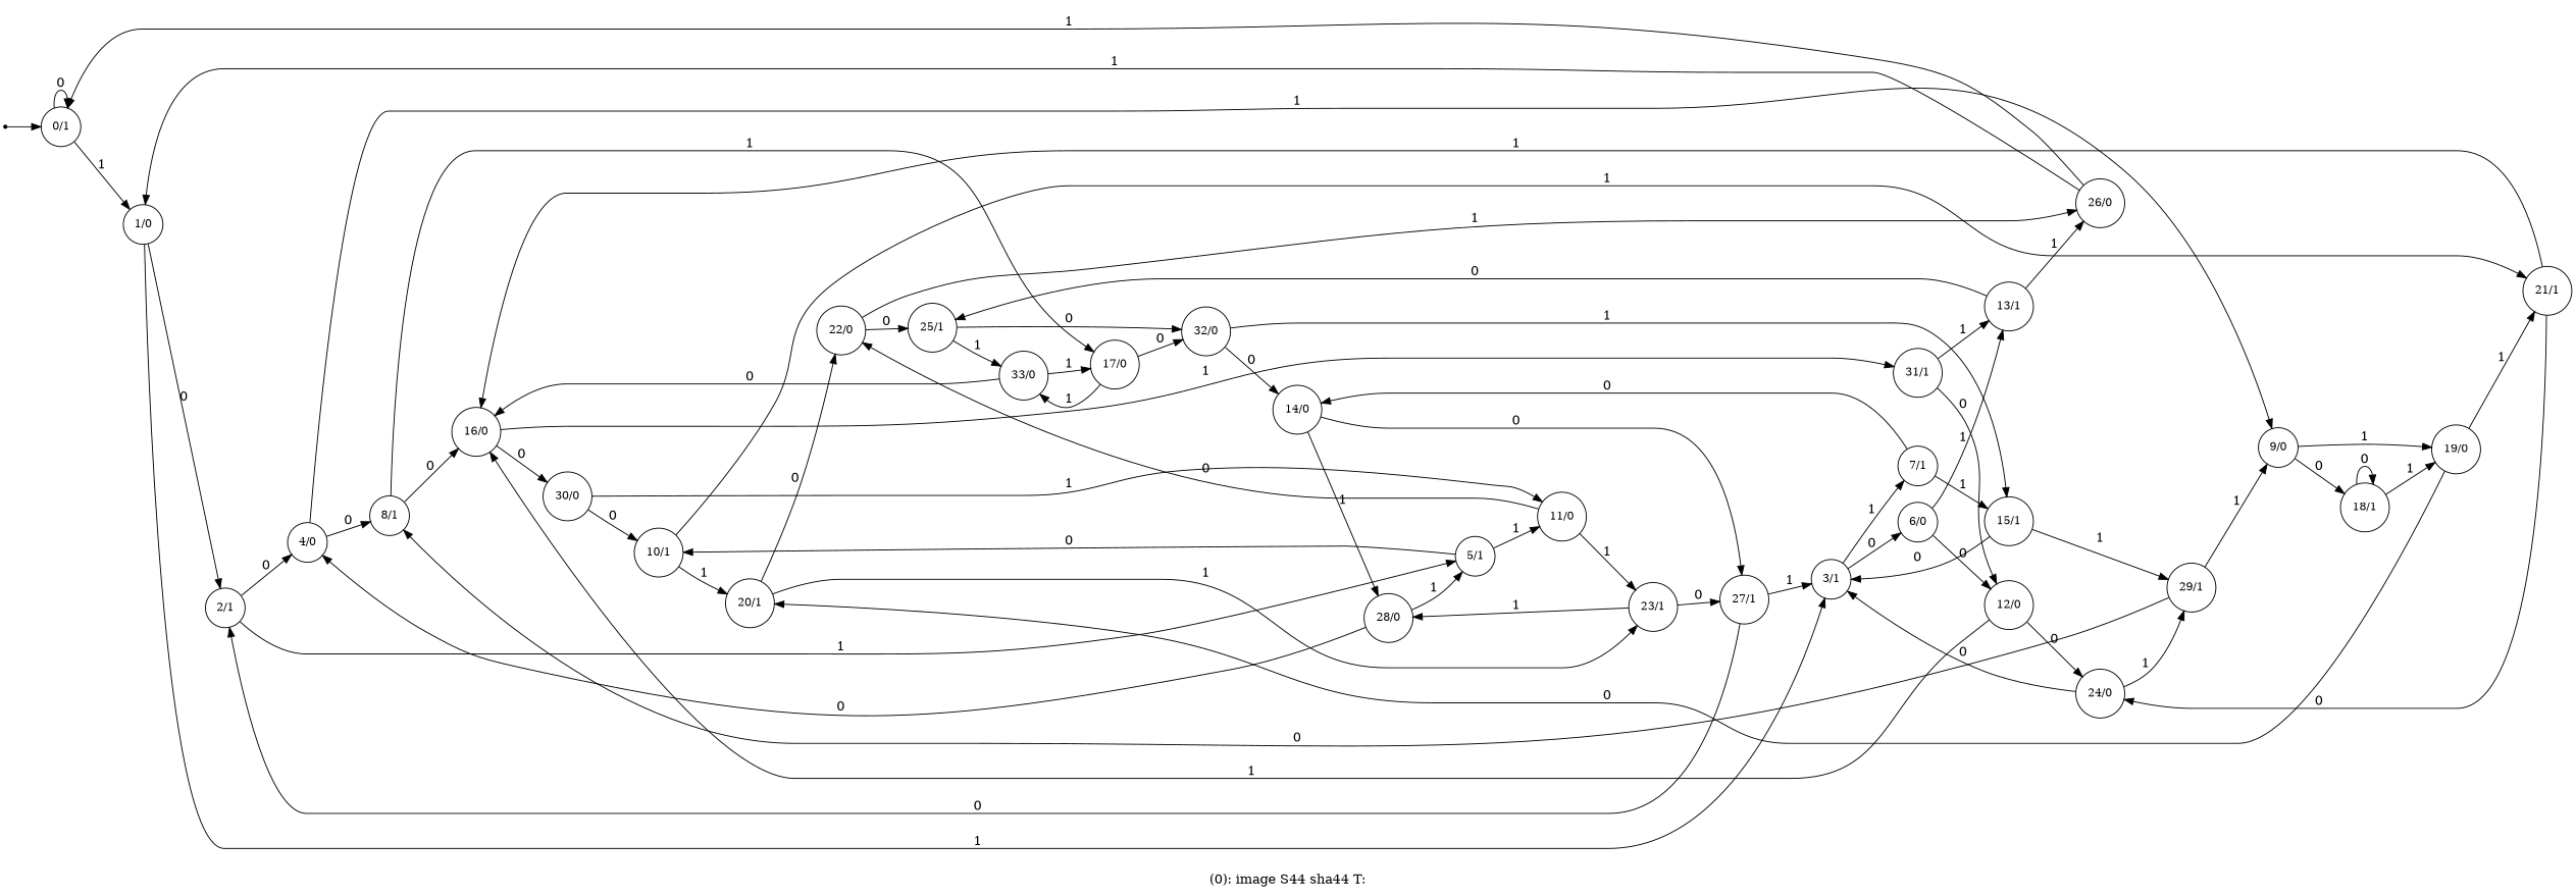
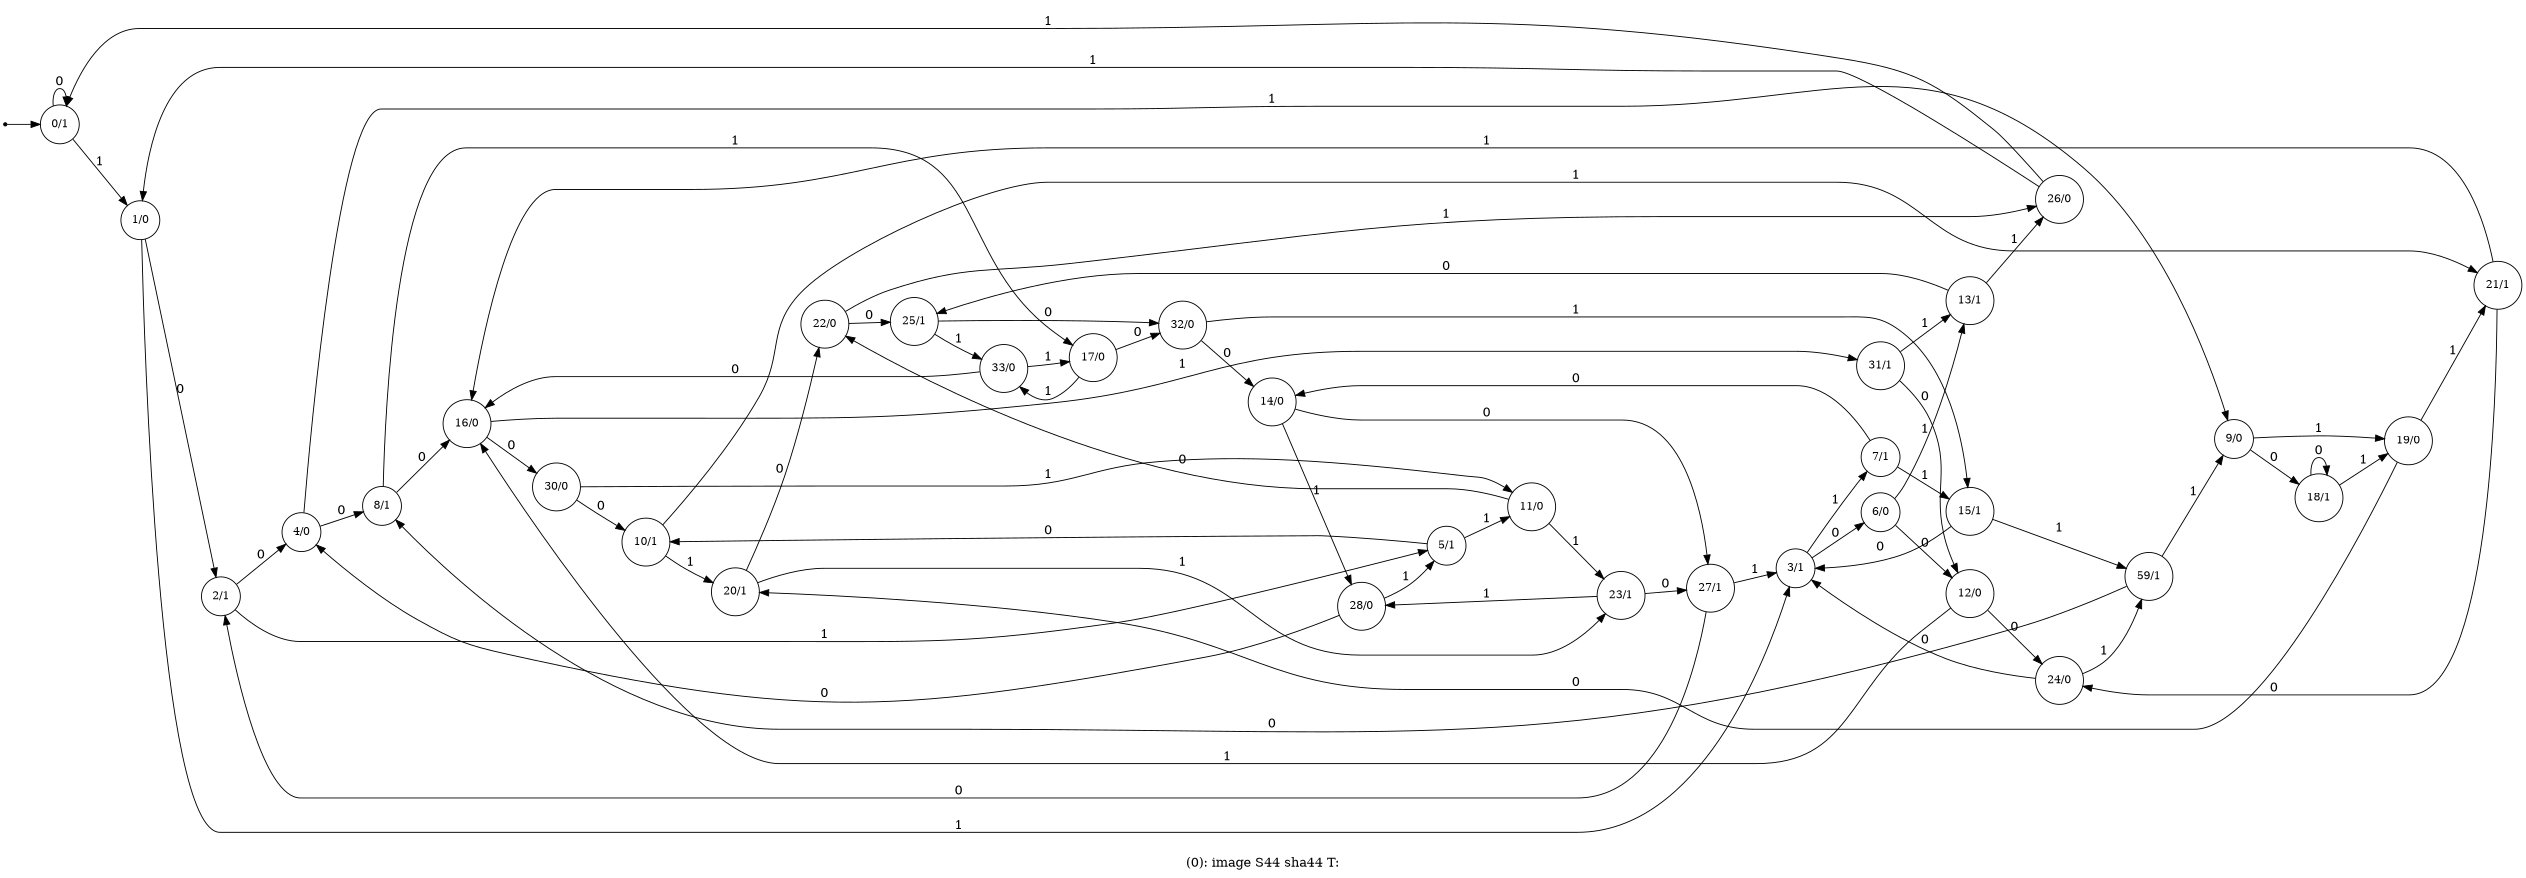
  digraph {
    label="(0): image S44 sha44 T:"
    rankdir=LR
    node [fontsize=12 shape=circle]
    n1 [label="0/1"]
    n2 [label="1/0"]
    n3 [label="2/1"]
    n4 [label="3/1"]
    n5 [label="4/0"]
    n6 [label="5/1"]
    n7 [label="6/0"]
    n8 [label="7/1"]
    n9 [label="8/1"]
    n10 [label="9/0"]
    n11 [label="10/1"]
    n12 [label="11/0"]
    n13 [label="12/0"]
    n14 [label="13/1"]
    n15 [label="14/0"]
    n16 [label="15/1"]
    n17 [label="16/0"]
    n18 [label="17/0"]
    n19 [label="18/1"]
    n20 [label="19/0"]
    n21 [label="20/1"]
    n22 [label="21/1"]
    n23 [label="22/0"]
    n24 [label="23/1"]
    n25 [label="24/0"]
    n26 [label="25/1"]
    n27 [label="26/0"]
    n28 [label="27/1"]
    n29 [label="28/0"]
-   n30 [label="29/1"]
+   n30 [label="59/1"]
    n31 [label="30/0"]
    n32 [label="31/1"]
    n33 [label="32/0"]
    n34 [label="33/0"]
    n35 [label="33/0" shape=point]
    n1 -> n1 [label=0]
    n1 -> n2 [label=1]
    n2 -> n3 [label=0]
    n2 -> n4 [label=1]
    n3 -> n5 [label=0]
    n3 -> n6 [label=1]
    n4 -> n7 [label=0]
    n4 -> n8 [label=1]
    n5 -> n9 [label=0]
    n5 -> n10 [label=1]
    n6 -> n11 [label=0]
    n6 -> n12 [label=1]
    n7 -> n13 [label=0]
    n7 -> n14 [label=1]
    n8 -> n15 [label=0]
    n8 -> n16 [label=1]
    n9 -> n17 [label=0]
    n9 -> n18 [label=1]
    n10 -> n19 [label=0]
    n10 -> n20 [label=1]
    n11 -> n21 [label=1]
    n11 -> n22 [label=1]
    n12 -> n23 [label=0]
    n12 -> n24 [label=1]
    n13 -> n17 [label=1]
    n13 -> n25 [label=0]
    n14 -> n26 [label=0]
    n14 -> n27 [label=1]
    n15 -> n28 [label=0]
    n15 -> n29 [label=1]
    n16 -> n4 [label=0]
    n16 -> n30 [label=1]
    n17 -> n31 [label=0]
    n17 -> n32 [label=1]
    n18 -> n33 [label=0]
    n18 -> n34 [label=1]
    n19 -> n19 [label=0]
    n19 -> n20 [label=1]
    n20 -> n21 [label=0]
    n20 -> n22 [label=1]
    n21 -> n23 [label=0]
    n21 -> n24 [label=1]
    n22 -> n17 [label=1]
    n22 -> n25 [label=0]
    n23 -> n26 [label=0]
    n23 -> n27 [label=1]
    n24 -> n28 [label=0]
    n24 -> n29 [label=1]
    n25 -> n4 [label=0]
    n25 -> n30 [label=1]
    n26 -> n33 [label=0]
    n26 -> n34 [label=1]
    n27 -> n1 [label=1]
    n27 -> n2 [label=1]
    n28 -> n3 [label=0]
    n28 -> n4 [label=1]
    n29 -> n5 [label=0]
    n29 -> n6 [label=1]
    n30 -> n9 [label=0]
    n30 -> n10 [label=1]
    n31 -> n11 [label=0]
    n31 -> n12 [label=1]
    n32 -> n13 [label=0]
    n32 -> n14 [label=1]
    n33 -> n15 [label=0]
    n33 -> n16 [label=1]
    n34 -> n17 [label=0]
    n34 -> n18 [label=1]
    n35 -> n1
  }
